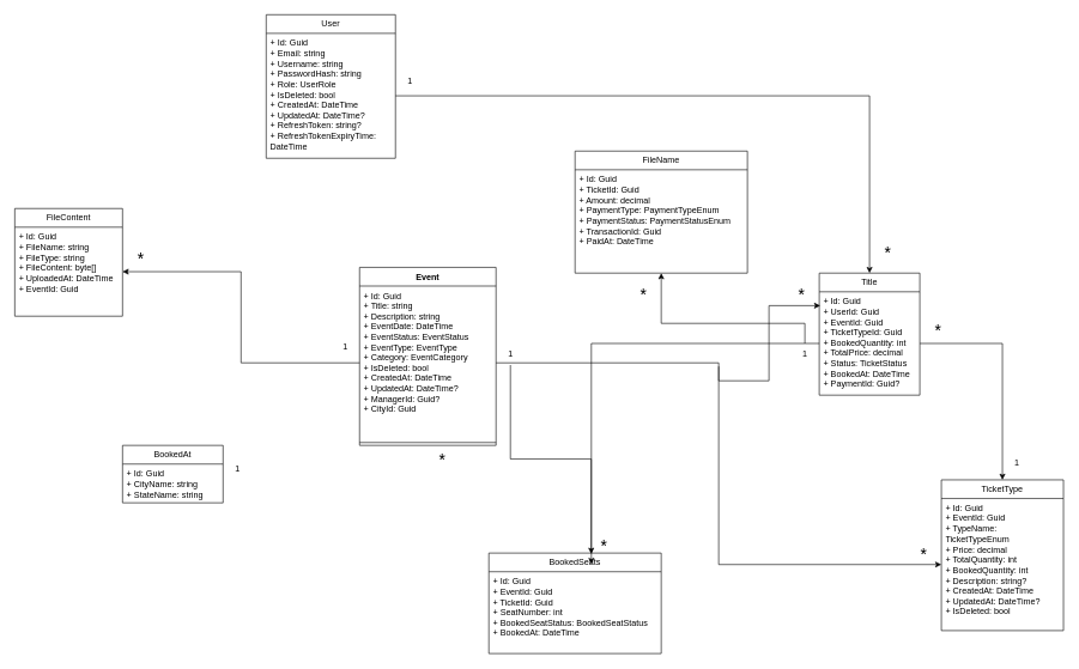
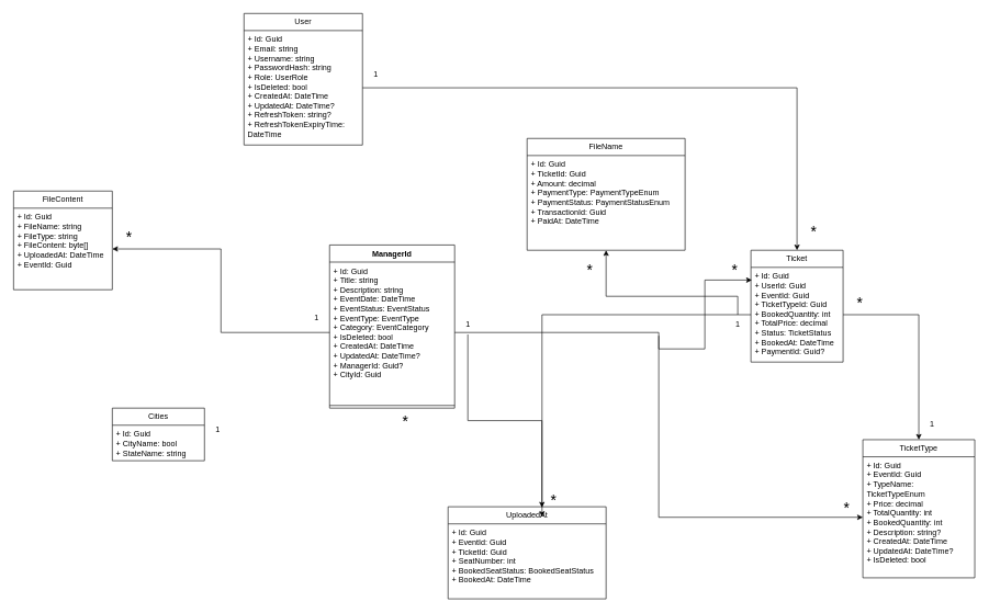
  <mxCell id="0" />
  <mxCell id="1" parent="0" />
- <mxCell id="2" value="Event" style="swimlane;fontStyle=1;align=center;verticalAlign=top;childLayout=stackLayout;horizontal=1;startSize=26;horizontalStack=0;resizeParent=1;resizeParentMax=0;resizeLast=0;collapsible=1;marginBottom=0;whiteSpace=wrap;html=1;" vertex="1" parent="1"><mxGeometry x="500" y="372" width="190" height="248" as="geometry"><mxRectangle x="810" y="390" width="70" height="30" as="alternateBounds" /></mxGeometry></mxCell>
+ <mxCell id="2" value="ManagerId" style="swimlane;fontStyle=1;align=center;verticalAlign=top;childLayout=stackLayout;horizontal=1;startSize=26;horizontalStack=0;resizeParent=1;resizeParentMax=0;resizeLast=0;collapsible=1;marginBottom=0;whiteSpace=wrap;html=1;" vertex="1" parent="1"><mxGeometry x="500" y="372" width="190" height="248" as="geometry"><mxRectangle x="810" y="390" width="70" height="30" as="alternateBounds" /></mxGeometry></mxCell>
  <mxCell id="3" value="&lt;div&gt;&lt;div&gt;+ Id: Guid&amp;nbsp;&amp;nbsp;&lt;/div&gt;&lt;div&gt;+ Title: string&amp;nbsp;&amp;nbsp;&lt;/div&gt;&lt;div&gt;+ Description: string&amp;nbsp;&amp;nbsp;&lt;/div&gt;&lt;div&gt;+ EventDate: DateTime&amp;nbsp;&amp;nbsp;&lt;/div&gt;&lt;div&gt;+ EventStatus: EventStatus&amp;nbsp;&amp;nbsp;&lt;/div&gt;&lt;div&gt;+ EventType: EventType&amp;nbsp;&amp;nbsp;&lt;/div&gt;&lt;div&gt;+ Category: EventCategory&amp;nbsp;&amp;nbsp;&lt;/div&gt;&lt;div&gt;+ IsDeleted: bool&amp;nbsp;&amp;nbsp;&lt;/div&gt;&lt;div&gt;+ CreatedAt: DateTime&amp;nbsp;&amp;nbsp;&lt;/div&gt;&lt;div&gt;+ UpdatedAt: DateTime?&amp;nbsp;&amp;nbsp;&lt;/div&gt;&lt;div&gt;+ ManagerId: Guid?&amp;nbsp;&amp;nbsp;&lt;/div&gt;&lt;div&gt;+ CityId: Guid&amp;nbsp;&amp;nbsp;&lt;/div&gt;&lt;/div&gt;&lt;div&gt;&lt;br&gt;&lt;/div&gt;" style="text;strokeColor=none;fillColor=none;align=left;verticalAlign=top;spacingLeft=4;spacingRight=4;overflow=hidden;rotatable=0;points=[[0,0.5],[1,0.5]];portConstraint=eastwest;whiteSpace=wrap;html=1;" vertex="1" parent="2"><mxGeometry y="26" width="190" height="214" as="geometry" /></mxCell>
  <mxCell id="4" value="" style="line;strokeWidth=1;fillColor=none;align=left;verticalAlign=middle;spacingTop=-1;spacingLeft=3;spacingRight=3;rotatable=0;labelPosition=right;points=[];portConstraint=eastwest;strokeColor=inherit;" vertex="1" parent="2"><mxGeometry y="240" width="190" height="8" as="geometry" /></mxCell>
  <mxCell id="5" value="User" style="swimlane;fontStyle=0;childLayout=stackLayout;horizontal=1;startSize=26;fillColor=none;horizontalStack=0;resizeParent=1;resizeParentMax=0;resizeLast=0;collapsible=1;marginBottom=0;whiteSpace=wrap;html=1;" vertex="1" parent="1"><mxGeometry x="370" y="20" width="180" height="200" as="geometry"><mxRectangle x="470" y="160" width="70" height="30" as="alternateBounds" /></mxGeometry></mxCell>
  <mxCell id="6" value="&lt;div&gt;&lt;span style=&quot;background-color: transparent; color: light-dark(rgb(0, 0, 0), rgb(255, 255, 255));&quot;&gt;+ Id: Guid&amp;nbsp;&amp;nbsp;&lt;/span&gt;&lt;br&gt;&lt;span style=&quot;background-color: transparent; color: light-dark(rgb(0, 0, 0), rgb(255, 255, 255));&quot;&gt;+ Email: string&amp;nbsp;&amp;nbsp;&lt;/span&gt;&lt;br&gt;&lt;span style=&quot;background-color: transparent; color: light-dark(rgb(0, 0, 0), rgb(255, 255, 255));&quot;&gt;+ Username: string&amp;nbsp;&amp;nbsp;&lt;/span&gt;&lt;br&gt;&lt;span style=&quot;background-color: transparent; color: light-dark(rgb(0, 0, 0), rgb(255, 255, 255));&quot;&gt;+ PasswordHash: string&amp;nbsp;&amp;nbsp;&lt;/span&gt;&lt;br&gt;&lt;span style=&quot;background-color: transparent; color: light-dark(rgb(0, 0, 0), rgb(255, 255, 255));&quot;&gt;+ Role: UserRole&amp;nbsp;&amp;nbsp;&lt;/span&gt;&lt;br&gt;&lt;span style=&quot;background-color: transparent; color: light-dark(rgb(0, 0, 0), rgb(255, 255, 255));&quot;&gt;+ IsDeleted: bool&amp;nbsp;&amp;nbsp;&lt;/span&gt;&lt;br&gt;&lt;span style=&quot;background-color: transparent; color: light-dark(rgb(0, 0, 0), rgb(255, 255, 255));&quot;&gt;+ CreatedAt: DateTime&amp;nbsp;&amp;nbsp;&lt;/span&gt;&lt;br&gt;&lt;span style=&quot;background-color: transparent; color: light-dark(rgb(0, 0, 0), rgb(255, 255, 255));&quot;&gt;+ UpdatedAt: DateTime?&amp;nbsp;&amp;nbsp;&lt;/span&gt;&lt;br&gt;&lt;span style=&quot;background-color: transparent; color: light-dark(rgb(0, 0, 0), rgb(255, 255, 255));&quot;&gt;+ RefreshToken: string?&amp;nbsp;&amp;nbsp;&lt;/span&gt;&lt;br&gt;&lt;span style=&quot;background-color: transparent; color: light-dark(rgb(0, 0, 0), rgb(255, 255, 255));&quot;&gt;+ RefreshTokenExpiryTime: DateTime&amp;nbsp;&amp;nbsp;&lt;/span&gt;&lt;/div&gt;&lt;div&gt;&lt;br&gt;&lt;/div&gt;" style="text;strokeColor=none;fillColor=none;align=left;verticalAlign=top;spacingLeft=4;spacingRight=4;overflow=hidden;rotatable=0;points=[[0,0.5],[1,0.5]];portConstraint=eastwest;whiteSpace=wrap;html=1;" vertex="1" parent="5"><mxGeometry y="26" width="180" height="174" as="geometry" /></mxCell>
- <mxCell id="7" value="Title" style="swimlane;fontStyle=0;childLayout=stackLayout;horizontal=1;startSize=26;fillColor=none;horizontalStack=0;resizeParent=1;resizeParentMax=0;resizeLast=0;collapsible=1;marginBottom=0;whiteSpace=wrap;html=1;" vertex="1" parent="1"><mxGeometry x="1140" y="380" width="140" height="170" as="geometry"><mxRectangle x="1070" y="380" width="70" height="30" as="alternateBounds" /></mxGeometry></mxCell>
+ <mxCell id="7" value="Ticket" style="swimlane;fontStyle=0;childLayout=stackLayout;horizontal=1;startSize=26;fillColor=none;horizontalStack=0;resizeParent=1;resizeParentMax=0;resizeLast=0;collapsible=1;marginBottom=0;whiteSpace=wrap;html=1;" vertex="1" parent="1"><mxGeometry x="1140" y="380" width="140" height="170" as="geometry"><mxRectangle x="1070" y="380" width="70" height="30" as="alternateBounds" /></mxGeometry></mxCell>
  <mxCell id="8" value="&lt;div&gt;+ Id: Guid&amp;nbsp;&amp;nbsp;&lt;/div&gt;&lt;div&gt;+ UserId: Guid&amp;nbsp;&amp;nbsp;&lt;/div&gt;&lt;div&gt;+ EventId: Guid&amp;nbsp;&amp;nbsp;&lt;/div&gt;&lt;div&gt;+ TicketTypeId: Guid&amp;nbsp;&amp;nbsp;&lt;/div&gt;&lt;div&gt;+ BookedQuantity: int&amp;nbsp;&amp;nbsp;&lt;/div&gt;&lt;div&gt;+ TotalPrice: decimal&amp;nbsp;&amp;nbsp;&lt;/div&gt;&lt;div&gt;+ Status: TicketStatus&amp;nbsp;&amp;nbsp;&lt;/div&gt;&lt;div&gt;+ BookedAt: DateTime&amp;nbsp;&amp;nbsp;&lt;/div&gt;&lt;div&gt;+ PaymentId: Guid?&amp;nbsp;&amp;nbsp;&lt;/div&gt;&lt;div&gt;&lt;br&gt;&lt;/div&gt;" style="text;strokeColor=none;fillColor=none;align=left;verticalAlign=top;spacingLeft=4;spacingRight=4;overflow=hidden;rotatable=0;points=[[0,0.5],[1,0.5]];portConstraint=eastwest;whiteSpace=wrap;html=1;" vertex="1" parent="7"><mxGeometry y="26" width="140" height="144" as="geometry" /></mxCell>
- <mxCell id="9" value="BookedSeats" style="swimlane;fontStyle=0;childLayout=stackLayout;horizontal=1;startSize=26;fillColor=none;horizontalStack=0;resizeParent=1;resizeParentMax=0;resizeLast=0;collapsible=1;marginBottom=0;whiteSpace=wrap;html=1;" vertex="1" parent="1"><mxGeometry x="680" y="770" width="240" height="140" as="geometry"><mxRectangle x="890" y="130" width="110" height="30" as="alternateBounds" /></mxGeometry></mxCell>
+ <mxCell id="9" value="UploadedAt" style="swimlane;fontStyle=0;childLayout=stackLayout;horizontal=1;startSize=26;fillColor=none;horizontalStack=0;resizeParent=1;resizeParentMax=0;resizeLast=0;collapsible=1;marginBottom=0;whiteSpace=wrap;html=1;" vertex="1" parent="1"><mxGeometry x="680" y="770" width="240" height="140" as="geometry"><mxRectangle x="890" y="130" width="110" height="30" as="alternateBounds" /></mxGeometry></mxCell>
  <mxCell id="10" value="&lt;div&gt;+ Id: Guid&amp;nbsp;&amp;nbsp;&lt;/div&gt;&lt;div&gt;+ EventId: Guid&amp;nbsp;&amp;nbsp;&lt;/div&gt;&lt;div&gt;+ TicketId: Guid&amp;nbsp;&amp;nbsp;&lt;/div&gt;&lt;div&gt;+ SeatNumber: int&amp;nbsp;&amp;nbsp;&lt;/div&gt;&lt;div&gt;+ BookedSeatStatus: BookedSeatStatus&amp;nbsp;&amp;nbsp;&lt;/div&gt;&lt;div&gt;+ BookedAt: DateTime&amp;nbsp;&amp;nbsp;&lt;/div&gt;&lt;div&gt;&lt;br&gt;&lt;/div&gt;" style="text;strokeColor=none;fillColor=none;align=left;verticalAlign=top;spacingLeft=4;spacingRight=4;overflow=hidden;rotatable=0;points=[[0,0.5],[1,0.5]];portConstraint=eastwest;whiteSpace=wrap;html=1;" vertex="1" parent="9"><mxGeometry y="26" width="240" height="114" as="geometry" /></mxCell>
  <mxCell id="11" value="TicketType" style="swimlane;fontStyle=0;childLayout=stackLayout;horizontal=1;startSize=26;fillColor=none;horizontalStack=0;resizeParent=1;resizeParentMax=0;resizeLast=0;collapsible=1;marginBottom=0;whiteSpace=wrap;html=1;" vertex="1" parent="1"><mxGeometry x="1310" y="668" width="170" height="210" as="geometry"><mxRectangle x="1450" y="390" width="100" height="30" as="alternateBounds" /></mxGeometry></mxCell>
  <mxCell id="12" value="&lt;div&gt;+ Id: Guid&amp;nbsp;&amp;nbsp;&lt;/div&gt;&lt;div&gt;+ EventId: Guid&amp;nbsp;&amp;nbsp;&lt;/div&gt;&lt;div&gt;+ TypeName: TicketTypeEnum&amp;nbsp;&amp;nbsp;&lt;/div&gt;&lt;div&gt;+ Price: decimal&amp;nbsp;&amp;nbsp;&lt;/div&gt;&lt;div&gt;+ TotalQuantity: int&amp;nbsp;&amp;nbsp;&lt;/div&gt;&lt;div&gt;+ BookedQuantity: int&amp;nbsp;&amp;nbsp;&lt;/div&gt;&lt;div&gt;+ Description: string?&amp;nbsp;&amp;nbsp;&lt;/div&gt;&lt;div&gt;+ CreatedAt: DateTime&amp;nbsp;&amp;nbsp;&lt;/div&gt;&lt;div&gt;+ UpdatedAt: DateTime?&amp;nbsp;&amp;nbsp;&lt;/div&gt;&lt;div&gt;+ IsDeleted: bool&amp;nbsp;&amp;nbsp;&lt;/div&gt;&lt;div&gt;&lt;br&gt;&lt;/div&gt;" style="text;strokeColor=none;fillColor=none;align=left;verticalAlign=top;spacingLeft=4;spacingRight=4;overflow=hidden;rotatable=0;points=[[0,0.5],[1,0.5]];portConstraint=eastwest;whiteSpace=wrap;html=1;" vertex="1" parent="11"><mxGeometry y="26" width="170" height="184" as="geometry" /></mxCell>
  <mxCell id="13" value="FileContent" style="swimlane;fontStyle=0;childLayout=stackLayout;horizontal=1;startSize=26;fillColor=none;horizontalStack=0;resizeParent=1;resizeParentMax=0;resizeLast=0;collapsible=1;marginBottom=0;whiteSpace=wrap;html=1;" vertex="1" parent="1"><mxGeometry x="20" y="290" width="150" height="150" as="geometry"><mxRectangle x="100" y="380" width="100" height="30" as="alternateBounds" /></mxGeometry></mxCell>
  <mxCell id="14" value="&lt;div&gt;+ Id: Guid&amp;nbsp;&amp;nbsp;&lt;/div&gt;&lt;div&gt;+ FileName: string&amp;nbsp;&amp;nbsp;&lt;/div&gt;&lt;div&gt;+ FileType: string&amp;nbsp;&amp;nbsp;&lt;/div&gt;&lt;div&gt;+ FileContent: byte[]&amp;nbsp;&amp;nbsp;&lt;/div&gt;&lt;div&gt;+ UploadedAt: DateTime&amp;nbsp;&amp;nbsp;&lt;/div&gt;&lt;div&gt;+ EventId: Guid&amp;nbsp;&amp;nbsp;&lt;/div&gt;&lt;div&gt;&lt;br&gt;&lt;/div&gt;" style="text;strokeColor=none;fillColor=none;align=left;verticalAlign=top;spacingLeft=4;spacingRight=4;overflow=hidden;rotatable=0;points=[[0,0.5],[1,0.5]];portConstraint=eastwest;whiteSpace=wrap;html=1;" vertex="1" parent="13"><mxGeometry y="26" width="150" height="124" as="geometry" /></mxCell>
- <mxCell id="15" value="BookedAt" style="swimlane;fontStyle=0;childLayout=stackLayout;horizontal=1;startSize=26;fillColor=none;horizontalStack=0;resizeParent=1;resizeParentMax=0;resizeLast=0;collapsible=1;marginBottom=0;whiteSpace=wrap;html=1;" vertex="1" parent="1"><mxGeometry x="170" y="620" width="140" height="80" as="geometry"><mxRectangle x="640" y="540" width="70" height="30" as="alternateBounds" /></mxGeometry></mxCell>
- <mxCell id="16" value="&lt;div&gt;+ Id: Guid&amp;nbsp;&amp;nbsp;&lt;/div&gt;&lt;div&gt;+ CityName: string&amp;nbsp;&amp;nbsp;&lt;/div&gt;&lt;div&gt;+ StateName: string&amp;nbsp;&amp;nbsp;&lt;/div&gt;&lt;div&gt;&lt;br&gt;&lt;/div&gt;" style="text;strokeColor=none;fillColor=none;align=left;verticalAlign=top;spacingLeft=4;spacingRight=4;overflow=hidden;rotatable=0;points=[[0,0.5],[1,0.5]];portConstraint=eastwest;whiteSpace=wrap;html=1;" vertex="1" parent="15"><mxGeometry y="26" width="140" height="54" as="geometry" /></mxCell>
+ <mxCell id="15" value="Cities" style="swimlane;fontStyle=0;childLayout=stackLayout;horizontal=1;startSize=26;fillColor=none;horizontalStack=0;resizeParent=1;resizeParentMax=0;resizeLast=0;collapsible=1;marginBottom=0;whiteSpace=wrap;html=1;" vertex="1" parent="1"><mxGeometry x="170" y="620" width="140" height="80" as="geometry"><mxRectangle x="640" y="540" width="70" height="30" as="alternateBounds" /></mxGeometry></mxCell>
+ <mxCell id="16" value="&lt;div&gt;+ Id: Guid&amp;nbsp;&amp;nbsp;&lt;/div&gt;&lt;div&gt;+ CityName: bool&amp;nbsp;&amp;nbsp;&lt;/div&gt;&lt;div&gt;+ StateName: string&amp;nbsp;&amp;nbsp;&lt;/div&gt;&lt;div&gt;&lt;br&gt;&lt;/div&gt;" style="text;strokeColor=none;fillColor=none;align=left;verticalAlign=top;spacingLeft=4;spacingRight=4;overflow=hidden;rotatable=0;points=[[0,0.5],[1,0.5]];portConstraint=eastwest;whiteSpace=wrap;html=1;" vertex="1" parent="15"><mxGeometry y="26" width="140" height="54" as="geometry" /></mxCell>
  <mxCell id="17" value="FileName" style="swimlane;fontStyle=0;childLayout=stackLayout;horizontal=1;startSize=26;fillColor=none;horizontalStack=0;resizeParent=1;resizeParentMax=0;resizeLast=0;collapsible=1;marginBottom=0;whiteSpace=wrap;html=1;" vertex="1" parent="1"><mxGeometry x="800" y="210" width="240" height="170" as="geometry"><mxRectangle x="1360" y="100" width="90" height="30" as="alternateBounds" /></mxGeometry></mxCell>
  <mxCell id="18" value="&lt;div&gt;+ Id: Guid&amp;nbsp;&amp;nbsp;&lt;/div&gt;&lt;div&gt;+ TicketId: Guid&amp;nbsp;&amp;nbsp;&lt;/div&gt;&lt;div&gt;+ Amount: decimal&amp;nbsp;&amp;nbsp;&lt;/div&gt;&lt;div&gt;+ PaymentType: PaymentTypeEnum&amp;nbsp;&amp;nbsp;&lt;/div&gt;&lt;div&gt;+ PaymentStatus: PaymentStatusEnum&amp;nbsp;&amp;nbsp;&lt;/div&gt;&lt;div&gt;+ TransactionId: Guid&amp;nbsp;&amp;nbsp;&lt;/div&gt;&lt;div&gt;+ PaidAt: DateTime&amp;nbsp;&amp;nbsp;&lt;/div&gt;&lt;div&gt;&lt;br&gt;&lt;/div&gt;" style="text;strokeColor=none;fillColor=none;align=left;verticalAlign=top;spacingLeft=4;spacingRight=4;overflow=hidden;rotatable=0;points=[[0,0.5],[1,0.5]];portConstraint=eastwest;whiteSpace=wrap;html=1;" vertex="1" parent="17"><mxGeometry y="26" width="240" height="144" as="geometry" /></mxCell>
  <mxCell id="19" style="edgeStyle=orthogonalEdgeStyle;rounded=0;orthogonalLoop=1;jettySize=auto;html=1;entryX=0.5;entryY=0;entryDx=0;entryDy=0;" edge="1" parent="1" source="6" target="7"><mxGeometry relative="1" as="geometry" /></mxCell>
  <mxCell id="20" value="1" style="text;html=1;align=center;verticalAlign=middle;resizable=0;points=[];autosize=1;strokeColor=none;fillColor=none;" vertex="1" parent="1"><mxGeometry x="555" y="98" width="30" height="30" as="geometry" /></mxCell>
  <mxCell id="21" value="&lt;font style=&quot;font-size: 23px;&quot;&gt;*&lt;/font&gt;" style="text;html=1;align=center;verticalAlign=middle;resizable=0;points=[];autosize=1;strokeColor=none;fillColor=none;" vertex="1" parent="1"><mxGeometry x="1220" y="332" width="30" height="40" as="geometry" /></mxCell>
  <mxCell id="22" value="&lt;font style=&quot;font-size: 23px;&quot;&gt;*&lt;/font&gt;" style="text;html=1;align=center;verticalAlign=middle;resizable=0;points=[];autosize=1;strokeColor=none;fillColor=none;" vertex="1" parent="1"><mxGeometry x="600" y="620" width="30" height="40" as="geometry" /></mxCell>
  <mxCell id="23" value="1" style="text;html=1;align=center;verticalAlign=middle;resizable=0;points=[];autosize=1;strokeColor=none;fillColor=none;" vertex="1" parent="1"><mxGeometry x="315" y="638" width="30" height="30" as="geometry" /></mxCell>
  <mxCell id="24" style="edgeStyle=orthogonalEdgeStyle;rounded=0;orthogonalLoop=1;jettySize=auto;html=1;" edge="1" parent="1" source="3" target="14"><mxGeometry relative="1" as="geometry" /></mxCell>
  <mxCell id="25" value="1" style="text;html=1;align=center;verticalAlign=middle;resizable=0;points=[];autosize=1;strokeColor=none;fillColor=none;" vertex="1" parent="1"><mxGeometry x="465" y="468" width="30" height="30" as="geometry" /></mxCell>
  <mxCell id="26" value="&lt;font style=&quot;font-size: 23px;&quot;&gt;*&lt;/font&gt;" style="text;html=1;align=center;verticalAlign=middle;resizable=0;points=[];autosize=1;strokeColor=none;fillColor=none;" vertex="1" parent="1"><mxGeometry x="180" y="340" width="30" height="40" as="geometry" /></mxCell>
  <mxCell id="27" style="edgeStyle=orthogonalEdgeStyle;rounded=0;orthogonalLoop=1;jettySize=auto;html=1;" edge="1" parent="1" source="3" target="12"><mxGeometry relative="1" as="geometry" /></mxCell>
  <mxCell id="28" value="1" style="text;html=1;align=center;verticalAlign=middle;resizable=0;points=[];autosize=1;strokeColor=none;fillColor=none;" vertex="1" parent="1"><mxGeometry x="695" y="478" width="30" height="30" as="geometry" /></mxCell>
  <mxCell id="29" value="&lt;font style=&quot;font-size: 23px;&quot;&gt;*&lt;/font&gt;" style="text;html=1;align=center;verticalAlign=middle;resizable=0;points=[];autosize=1;strokeColor=none;fillColor=none;" vertex="1" parent="1"><mxGeometry x="1270" y="753" width="30" height="40" as="geometry" /></mxCell>
  <mxCell id="30" style="edgeStyle=orthogonalEdgeStyle;rounded=0;orthogonalLoop=1;jettySize=auto;html=1;entryX=0.594;entryY=0.008;entryDx=0;entryDy=0;entryPerimeter=0;" edge="1" parent="1" source="28" target="9"><mxGeometry relative="1" as="geometry" /></mxCell>
  <mxCell id="31" value="&lt;font style=&quot;font-size: 23px;&quot;&gt;*&lt;/font&gt;" style="text;html=1;align=center;verticalAlign=middle;resizable=0;points=[];autosize=1;strokeColor=none;fillColor=none;" vertex="1" parent="1"><mxGeometry x="720" y="740" width="240" height="40" as="geometry" /></mxCell>
  <mxCell id="32" style="edgeStyle=orthogonalEdgeStyle;rounded=0;orthogonalLoop=1;jettySize=auto;html=1;entryX=0.01;entryY=0.134;entryDx=0;entryDy=0;entryPerimeter=0;" edge="1" parent="1" target="8"><mxGeometry relative="1" as="geometry"><mxPoint x="1000" y="510" as="sourcePoint" /><Array as="points"><mxPoint x="1000" y="530" /><mxPoint x="1070" y="530" /><mxPoint x="1070" y="425" /></Array></mxGeometry></mxCell>
  <mxCell id="33" value="&lt;font style=&quot;font-size: 23px;&quot;&gt;*&lt;/font&gt;" style="text;html=1;align=center;verticalAlign=middle;resizable=0;points=[];autosize=1;strokeColor=none;fillColor=none;" vertex="1" parent="1"><mxGeometry x="1100" y="390" width="30" height="40" as="geometry" /></mxCell>
  <mxCell id="34" style="edgeStyle=orthogonalEdgeStyle;rounded=0;orthogonalLoop=1;jettySize=auto;html=1;" edge="1" parent="1" source="8" target="11"><mxGeometry relative="1" as="geometry" /></mxCell>
  <mxCell id="35" value="1" style="text;html=1;align=center;verticalAlign=middle;resizable=0;points=[];autosize=1;strokeColor=none;fillColor=none;" vertex="1" parent="1"><mxGeometry x="1400" y="630" width="30" height="30" as="geometry" /></mxCell>
  <mxCell id="36" value="&lt;font style=&quot;font-size: 23px;&quot;&gt;*&lt;/font&gt;" style="text;html=1;align=center;verticalAlign=middle;resizable=0;points=[];autosize=1;strokeColor=none;fillColor=none;" vertex="1" parent="1"><mxGeometry x="1290" y="440" width="30" height="40" as="geometry" /></mxCell>
  <mxCell id="37" style="edgeStyle=orthogonalEdgeStyle;rounded=0;orthogonalLoop=1;jettySize=auto;html=1;entryX=0.428;entryY=1.132;entryDx=0;entryDy=0;entryPerimeter=0;" edge="1" parent="1" source="8" target="31"><mxGeometry relative="1" as="geometry"><Array as="points"><mxPoint x="823" y="478" /></Array></mxGeometry></mxCell>
  <mxCell id="38" style="edgeStyle=orthogonalEdgeStyle;rounded=0;orthogonalLoop=1;jettySize=auto;html=1;" edge="1" parent="1" source="39" target="18"><mxGeometry relative="1" as="geometry"><Array as="points"><mxPoint x="1120" y="450" /><mxPoint x="920" y="450" /></Array></mxGeometry></mxCell>
  <mxCell id="39" value="1" style="text;html=1;align=center;verticalAlign=middle;resizable=0;points=[];autosize=1;strokeColor=none;fillColor=none;" vertex="1" parent="1"><mxGeometry x="1105" y="478" width="30" height="30" as="geometry" /></mxCell>
  <mxCell id="40" value="&lt;font style=&quot;font-size: 23px;&quot;&gt;*&lt;/font&gt;" style="text;html=1;align=center;verticalAlign=middle;resizable=0;points=[];autosize=1;strokeColor=none;fillColor=none;" vertex="1" parent="1"><mxGeometry x="880" y="390" width="30" height="40" as="geometry" /></mxCell>
